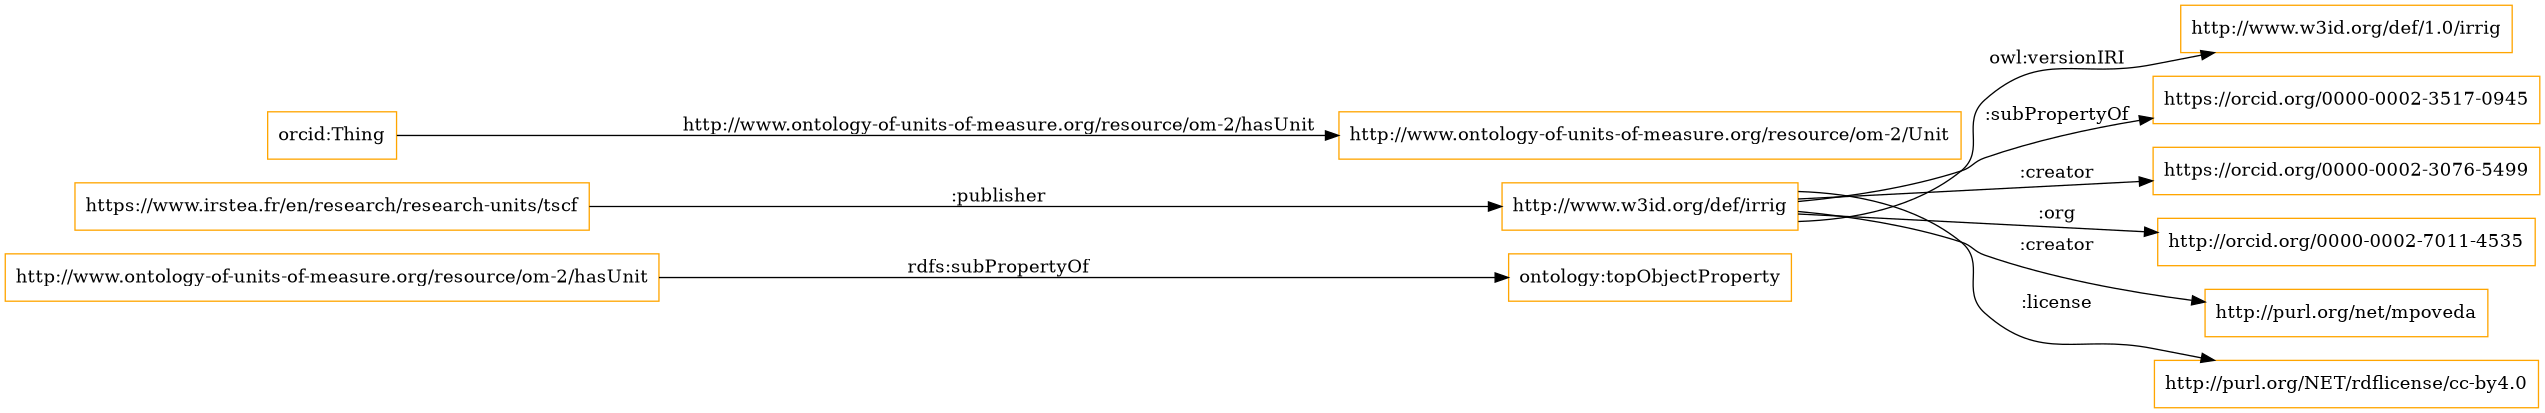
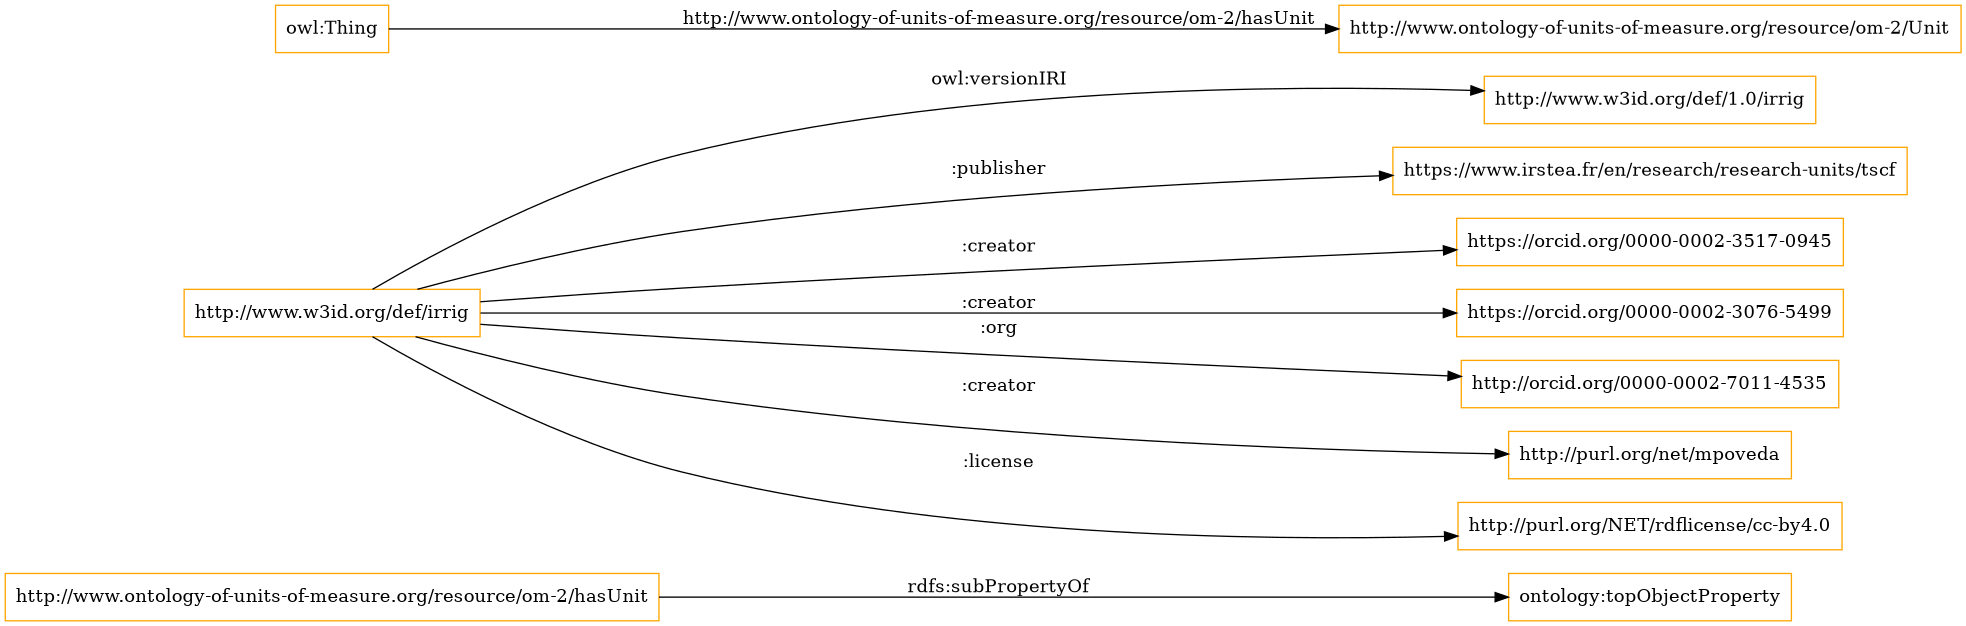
  digraph {
    rankdir=LR
    node [color=orange shape=rectangle]
    n1 [label="ontology:topObjectProperty"]
    "http://www.ontology-of-units-of-measure.org/resource/om-2/hasUnit"
    "http://www.w3id.org/def/irrig"
    "http://www.w3id.org/def/1.0/irrig"
    "https://www.irstea.fr/en/research/research-units/tscf"
    "https://orcid.org/0000-0002-3517-0945"
    "https://orcid.org/0000-0002-3076-5499"
    "http://orcid.org/0000-0002-7011-4535"
    "http://purl.org/net/mpoveda"
    "http://purl.org/NET/rdflicense/cc-by4.0"
-   "owl:Thing" [label="orcid:Thing"]
+   "owl:Thing"
    "http://www.ontology-of-units-of-measure.org/resource/om-2/Unit"
    "http://www.ontology-of-units-of-measure.org/resource/om-2/hasUnit" -> n1 [label="rdfs:subPropertyOf"]
    "http://www.w3id.org/def/irrig" -> "http://www.w3id.org/def/1.0/irrig" [label="owl:versionIRI"]
-   "https://www.irstea.fr/en/research/research-units/tscf" -> "http://www.w3id.org/def/irrig" [label=":publisher"]
-   "http://www.w3id.org/def/irrig" -> "https://orcid.org/0000-0002-3517-0945" [label=":subPropertyOf"]
+   "http://www.w3id.org/def/irrig" -> "https://www.irstea.fr/en/research/research-units/tscf" [label=":publisher"]
+   "http://www.w3id.org/def/irrig" -> "https://orcid.org/0000-0002-3517-0945" [label=":creator"]
    "http://www.w3id.org/def/irrig" -> "https://orcid.org/0000-0002-3076-5499" [label=":creator"]
    "http://www.w3id.org/def/irrig" -> "http://orcid.org/0000-0002-7011-4535" [label=":org"]
    "http://www.w3id.org/def/irrig" -> "http://purl.org/net/mpoveda" [label=":creator"]
    "http://www.w3id.org/def/irrig" -> "http://purl.org/NET/rdflicense/cc-by4.0" [label=":license"]
    "owl:Thing" -> "http://www.ontology-of-units-of-measure.org/resource/om-2/Unit" [label="http://www.ontology-of-units-of-measure.org/resource/om-2/hasUnit"]
  }
